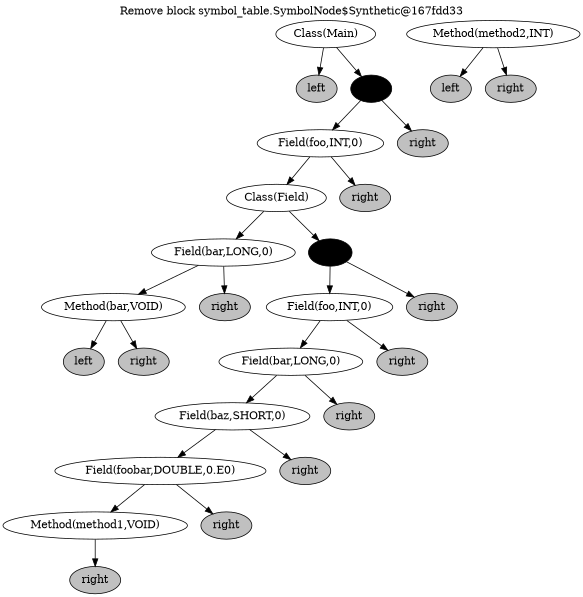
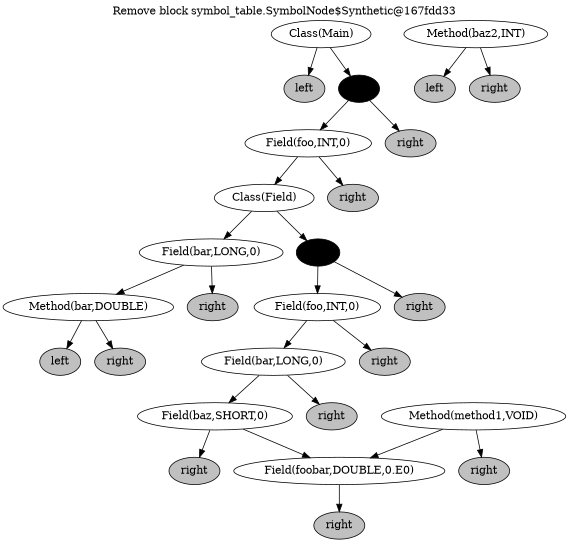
  digraph {
    label="Remove block symbol_table.SymbolNode$Synthetic@167fdd33"
    labelloc=t
    node [fillcolor=gray style=filled]
    n0 [label="Class(Main)" fillcolor="" style=""]
    n1 [label=left]
    n2 [fillcolor=black]
    n5 [label="Field(foo,INT,0)" fillcolor="" style=""]
    n6 [label=right]
    n11 [label="Class(Field)" fillcolor="" style=""]
    n12 [label=right]
    n23 [label="Field(bar,LONG,0)" fillcolor="" style=""]
    n24 [fillcolor=black]
-   n47 [label="Method(bar,VOID)" fillcolor="" style=""]
+   n47 [label="Method(bar,DOUBLE)" fillcolor="" style=""]
    n48 [label=right]
    n49 [label="Field(foo,INT,0)" fillcolor="" style=""]
    n50 [label=right]
    n95 [label=left]
    n96 [label=right]
    n99 [label="Field(bar,LONG,0)" fillcolor="" style=""]
    n100 [label=right]
    n199 [label="Field(baz,SHORT,0)" fillcolor="" style=""]
    n200 [label=right]
    n399 [label="Field(foobar,DOUBLE,0.E0)" fillcolor="" style=""]
    n400 [label=right]
    n799 [label="Method(method1,VOID)" fillcolor="" style=""]
    n800 [label=right]
    n1600 [label=right]
-   n1599 [label="Method(method2,INT)" fillcolor="" style=""]
+   n1599 [label="Method(baz2,INT)" fillcolor="" style=""]
    n3199 [label=left]
    n3200 [label=right]
    n0 -> n1
    n0 -> n2
    n2 -> n5
    n2 -> n6
    n5 -> n11
    n5 -> n12
    n11 -> n23
    n11 -> n24
    n23 -> n47
    n23 -> n48
    n24 -> n49
    n24 -> n50
    n47 -> n95
    n47 -> n96
    n49 -> n99
    n49 -> n100
    n99 -> n199
    n99 -> n200
    n199 -> n399
    n199 -> n400
-   n399 -> n799
+   n799 -> n399
    n399 -> n800
    n799 -> n1600
    n1599 -> n3199
    n1599 -> n3200
  }
